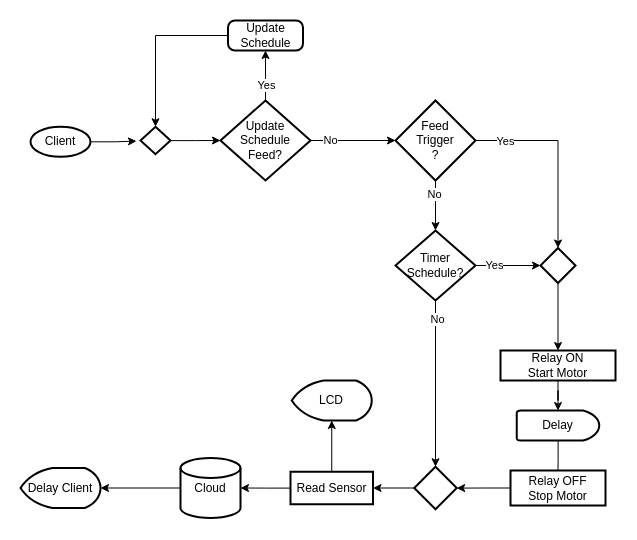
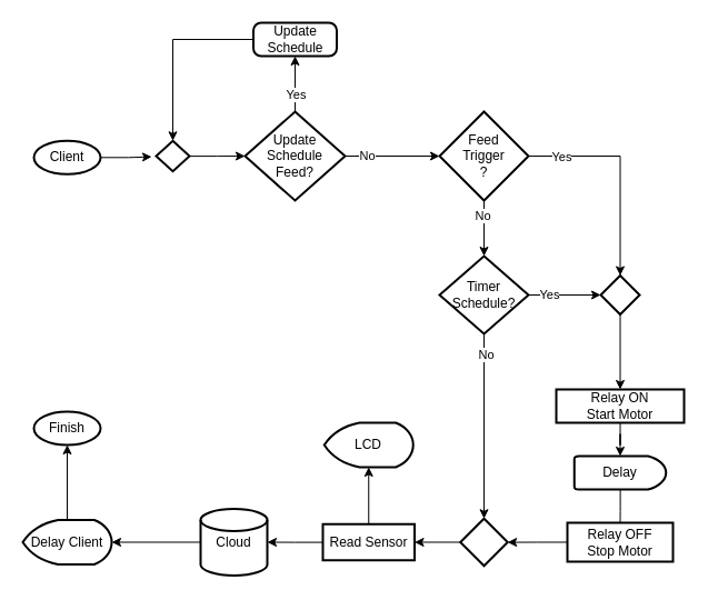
  <mxCell id="0" />
  <mxCell id="1" parent="0" />
  <mxCell id="2" value="" style="edgeStyle=orthogonalEdgeStyle;rounded=0;orthogonalLoop=1;jettySize=auto;html=1;entryX=-0.133;entryY=0.522;entryDx=0;entryDy=0;entryPerimeter=0;" edge="1" parent="1" source="3" target="12"><mxGeometry relative="1" as="geometry"><mxPoint x="-10" y="140" as="targetPoint" /></mxGeometry></mxCell>
  <mxCell id="3" value="Client" style="strokeWidth=2;html=1;shape=mxgraph.flowchart.start_1;whiteSpace=wrap;" vertex="1" parent="1"><mxGeometry x="30" y="126.25" width="60" height="30" as="geometry" /></mxCell>
  <mxCell id="4" value="" style="edgeStyle=orthogonalEdgeStyle;rounded=0;orthogonalLoop=1;jettySize=auto;html=1;" edge="1" parent="1" source="12" target="9"><mxGeometry relative="1" as="geometry" /></mxCell>
  <mxCell id="5" style="edgeStyle=orthogonalEdgeStyle;rounded=0;orthogonalLoop=1;jettySize=auto;html=1;entryX=0.5;entryY=1;entryDx=0;entryDy=0;" edge="1" parent="1" source="9" target="11"><mxGeometry relative="1" as="geometry" /></mxCell>
  <mxCell id="6" value="Yes" style="edgeLabel;html=1;align=center;verticalAlign=middle;resizable=0;points=[];" vertex="1" connectable="0" parent="5"><mxGeometry x="-0.366" relative="1" as="geometry"><mxPoint as="offset" /></mxGeometry></mxCell>
  <mxCell id="7" value="" style="edgeStyle=orthogonalEdgeStyle;rounded=0;orthogonalLoop=1;jettySize=auto;html=1;" edge="1" parent="1" source="9" target="17"><mxGeometry relative="1" as="geometry" /></mxCell>
  <mxCell id="8" value="No" style="edgeLabel;html=1;align=center;verticalAlign=middle;resizable=0;points=[];" vertex="1" connectable="0" parent="7"><mxGeometry x="-0.546" y="1" relative="1" as="geometry"><mxPoint as="offset" /></mxGeometry></mxCell>
  <mxCell id="9" value="&lt;div&gt;Update&lt;/div&gt;&lt;div&gt;Schedule&lt;br&gt;Feed?&lt;br&gt;&lt;/div&gt;" style="strokeWidth=2;html=1;shape=mxgraph.flowchart.decision;whiteSpace=wrap;" vertex="1" parent="1"><mxGeometry x="220" y="100" width="90" height="80" as="geometry" /></mxCell>
  <mxCell id="10" style="edgeStyle=orthogonalEdgeStyle;rounded=0;orthogonalLoop=1;jettySize=auto;html=1;entryX=0.5;entryY=0;entryDx=0;entryDy=0;entryPerimeter=0;" edge="1" parent="1" source="11" target="12"><mxGeometry relative="1" as="geometry"><mxPoint x="160" y="140" as="targetPoint" /></mxGeometry></mxCell>
  <mxCell id="11" value="Update Schedule" style="rounded=1;whiteSpace=wrap;html=1;absoluteArcSize=1;arcSize=14;strokeWidth=2;" vertex="1" parent="1"><mxGeometry x="227.5" y="20" width="75" height="30" as="geometry" /></mxCell>
  <mxCell id="12" value="" style="strokeWidth=2;html=1;shape=mxgraph.flowchart.decision;whiteSpace=wrap;" vertex="1" parent="1"><mxGeometry x="140" y="126.25" width="30" height="27.5" as="geometry" /></mxCell>
  <mxCell id="13" value="" style="edgeStyle=orthogonalEdgeStyle;rounded=0;orthogonalLoop=1;jettySize=auto;html=1;" edge="1" parent="1" source="17" target="28"><mxGeometry relative="1" as="geometry" /></mxCell>
  <mxCell id="14" value="&lt;div&gt;No&lt;/div&gt;" style="edgeLabel;html=1;align=center;verticalAlign=middle;resizable=0;points=[];" vertex="1" connectable="0" parent="13"><mxGeometry x="-0.385" y="-2" relative="1" as="geometry"><mxPoint y="-2" as="offset" /></mxGeometry></mxCell>
  <mxCell id="15" style="edgeStyle=orthogonalEdgeStyle;rounded=0;orthogonalLoop=1;jettySize=auto;html=1;entryX=0.5;entryY=0;entryDx=0;entryDy=0;" edge="1" parent="1" source="17" target="30"><mxGeometry relative="1" as="geometry" /></mxCell>
  <mxCell id="16" value="Yes" style="edgeLabel;html=1;align=center;verticalAlign=middle;resizable=0;points=[];" vertex="1" connectable="0" parent="15"><mxGeometry x="-0.69" relative="1" as="geometry"><mxPoint as="offset" /></mxGeometry></mxCell>
  <mxCell id="17" value="&lt;div&gt;Feed&lt;/div&gt;&lt;div&gt;Trigger&lt;/div&gt;&lt;div&gt;?&lt;br&gt;&lt;/div&gt;" style="rhombus;whiteSpace=wrap;html=1;strokeWidth=2;" vertex="1" parent="1"><mxGeometry x="395" y="100" width="80" height="80" as="geometry" /></mxCell>
  <mxCell id="18" value="" style="edgeStyle=orthogonalEdgeStyle;rounded=0;orthogonalLoop=1;jettySize=auto;html=1;entryX=0.5;entryY=0;entryDx=0;entryDy=0;entryPerimeter=0;" edge="1" parent="1" source="19" target="21"><mxGeometry relative="1" as="geometry"><mxPoint x="435" y="365" as="targetPoint" /></mxGeometry></mxCell>
  <mxCell id="19" value="&lt;div&gt;Relay ON&lt;/div&gt;&lt;div&gt;Start Motor&lt;br&gt;&lt;/div&gt;" style="whiteSpace=wrap;html=1;strokeWidth=2;" vertex="1" parent="1"><mxGeometry x="500" y="350" width="115" height="30" as="geometry" /></mxCell>
  <mxCell id="20" value="" style="edgeStyle=orthogonalEdgeStyle;rounded=0;orthogonalLoop=1;jettySize=auto;html=1;endArrow=none;" edge="1" parent="1" source="21" target="23"><mxGeometry relative="1" as="geometry" /></mxCell>
  <mxCell id="21" value="Delay" style="strokeWidth=2;html=1;shape=mxgraph.flowchart.delay;whiteSpace=wrap;" vertex="1" parent="1"><mxGeometry x="516.25" y="410" width="82.5" height="30" as="geometry" /></mxCell>
  <mxCell id="22" value="" style="edgeStyle=orthogonalEdgeStyle;rounded=0;orthogonalLoop=1;jettySize=auto;html=1;" edge="1" parent="1" source="23" target="32"><mxGeometry relative="1" as="geometry" /></mxCell>
  <mxCell id="23" value="&lt;div&gt;Relay OFF&lt;/div&gt;&lt;div&gt;Stop Motor&lt;br&gt;&lt;/div&gt;" style="whiteSpace=wrap;html=1;strokeWidth=2;" vertex="1" parent="1"><mxGeometry x="510" y="470" width="95" height="35" as="geometry" /></mxCell>
  <mxCell id="24" value="" style="edgeStyle=orthogonalEdgeStyle;rounded=0;orthogonalLoop=1;jettySize=auto;html=1;" edge="1" parent="1" source="28" target="30"><mxGeometry relative="1" as="geometry" /></mxCell>
  <mxCell id="25" value="Yes" style="edgeLabel;html=1;align=center;verticalAlign=middle;resizable=0;points=[];" vertex="1" connectable="0" parent="24"><mxGeometry x="-0.455" y="1" relative="1" as="geometry"><mxPoint as="offset" /></mxGeometry></mxCell>
  <mxCell id="26" style="edgeStyle=orthogonalEdgeStyle;rounded=0;orthogonalLoop=1;jettySize=auto;html=1;entryX=0.5;entryY=0;entryDx=0;entryDy=0;" edge="1" parent="1" source="28" target="32"><mxGeometry relative="1" as="geometry" /></mxCell>
  <mxCell id="27" value="No" style="edgeLabel;html=1;align=center;verticalAlign=middle;resizable=0;points=[];" vertex="1" connectable="0" parent="26"><mxGeometry x="-0.781" y="1" relative="1" as="geometry"><mxPoint as="offset" /></mxGeometry></mxCell>
  <mxCell id="28" value="&lt;div&gt;Timer&lt;/div&gt;&lt;div&gt;Schedule?&lt;/div&gt;" style="rhombus;whiteSpace=wrap;html=1;strokeWidth=2;" vertex="1" parent="1"><mxGeometry x="395" y="230" width="80" height="70" as="geometry" /></mxCell>
  <mxCell id="29" style="edgeStyle=orthogonalEdgeStyle;rounded=0;orthogonalLoop=1;jettySize=auto;html=1;entryX=0.5;entryY=0;entryDx=0;entryDy=0;" edge="1" parent="1" source="30" target="19"><mxGeometry relative="1" as="geometry"><mxPoint x="557" y="330" as="targetPoint" /></mxGeometry></mxCell>
  <mxCell id="30" value="" style="rhombus;whiteSpace=wrap;html=1;strokeWidth=2;" vertex="1" parent="1"><mxGeometry x="540" y="247.5" width="35" height="35" as="geometry" /></mxCell>
  <mxCell id="31" value="" style="edgeStyle=orthogonalEdgeStyle;rounded=0;orthogonalLoop=1;jettySize=auto;html=1;" edge="1" parent="1" source="32" target="34"><mxGeometry relative="1" as="geometry" /></mxCell>
  <mxCell id="32" value="" style="rhombus;whiteSpace=wrap;html=1;strokeWidth=2;" vertex="1" parent="1"><mxGeometry x="413.75" y="466.25" width="42.5" height="42.5" as="geometry" /></mxCell>
  <mxCell id="33" value="" style="edgeStyle=orthogonalEdgeStyle;rounded=0;orthogonalLoop=1;jettySize=auto;html=1;" edge="1" parent="1" source="34" target="37"><mxGeometry relative="1" as="geometry"><Array as="points"><mxPoint x="331" y="410" /><mxPoint x="331" y="410" /></Array></mxGeometry></mxCell>
  <mxCell id="34" value="Read Sensor" style="whiteSpace=wrap;html=1;strokeWidth=2;" vertex="1" parent="1"><mxGeometry x="290" y="471.25" width="82.5" height="32.5" as="geometry" /></mxCell>
  <mxCell id="35" value="Cloud" style="strokeWidth=2;html=1;shape=mxgraph.flowchart.database;whiteSpace=wrap;" vertex="1" parent="1"><mxGeometry x="180" y="457.5" width="60" height="60" as="geometry" /></mxCell>
  <mxCell id="36" style="edgeStyle=orthogonalEdgeStyle;rounded=0;orthogonalLoop=1;jettySize=auto;html=1;entryX=1;entryY=0.5;entryDx=0;entryDy=0;entryPerimeter=0;" edge="1" parent="1" source="34" target="35"><mxGeometry relative="1" as="geometry" /></mxCell>
  <mxCell id="37" value="LCD" style="strokeWidth=2;html=1;shape=mxgraph.flowchart.display;whiteSpace=wrap;" vertex="1" parent="1"><mxGeometry x="291.25" y="380" width="80" height="40" as="geometry" /></mxCell>
+ <mxCell id="38" value="" style="edgeStyle=orthogonalEdgeStyle;rounded=0;orthogonalLoop=1;jettySize=auto;html=1;entryX=0.5;entryY=1;entryDx=0;entryDy=0;entryPerimeter=0;" edge="1" parent="1" source="39" target="40"><mxGeometry relative="1" as="geometry"><mxPoint x="60" y="420" as="targetPoint" /><Array as="points" /></mxGeometry></mxCell>
  <mxCell id="39" value="Delay Client" style="strokeWidth=2;html=1;shape=mxgraph.flowchart.display;whiteSpace=wrap;" vertex="1" parent="1"><mxGeometry x="20" y="467.5" width="80" height="40" as="geometry" /></mxCell>
+ <mxCell id="40" value="Finish" style="strokeWidth=2;html=1;shape=mxgraph.flowchart.start_1;whiteSpace=wrap;" vertex="1" parent="1"><mxGeometry x="30" y="370" width="60" height="30" as="geometry" /></mxCell>
  <mxCell id="41" style="edgeStyle=orthogonalEdgeStyle;rounded=0;orthogonalLoop=1;jettySize=auto;html=1;entryX=1;entryY=0.5;entryDx=0;entryDy=0;entryPerimeter=0;" edge="1" parent="1" source="35" target="39"><mxGeometry relative="1" as="geometry" /></mxCell>
